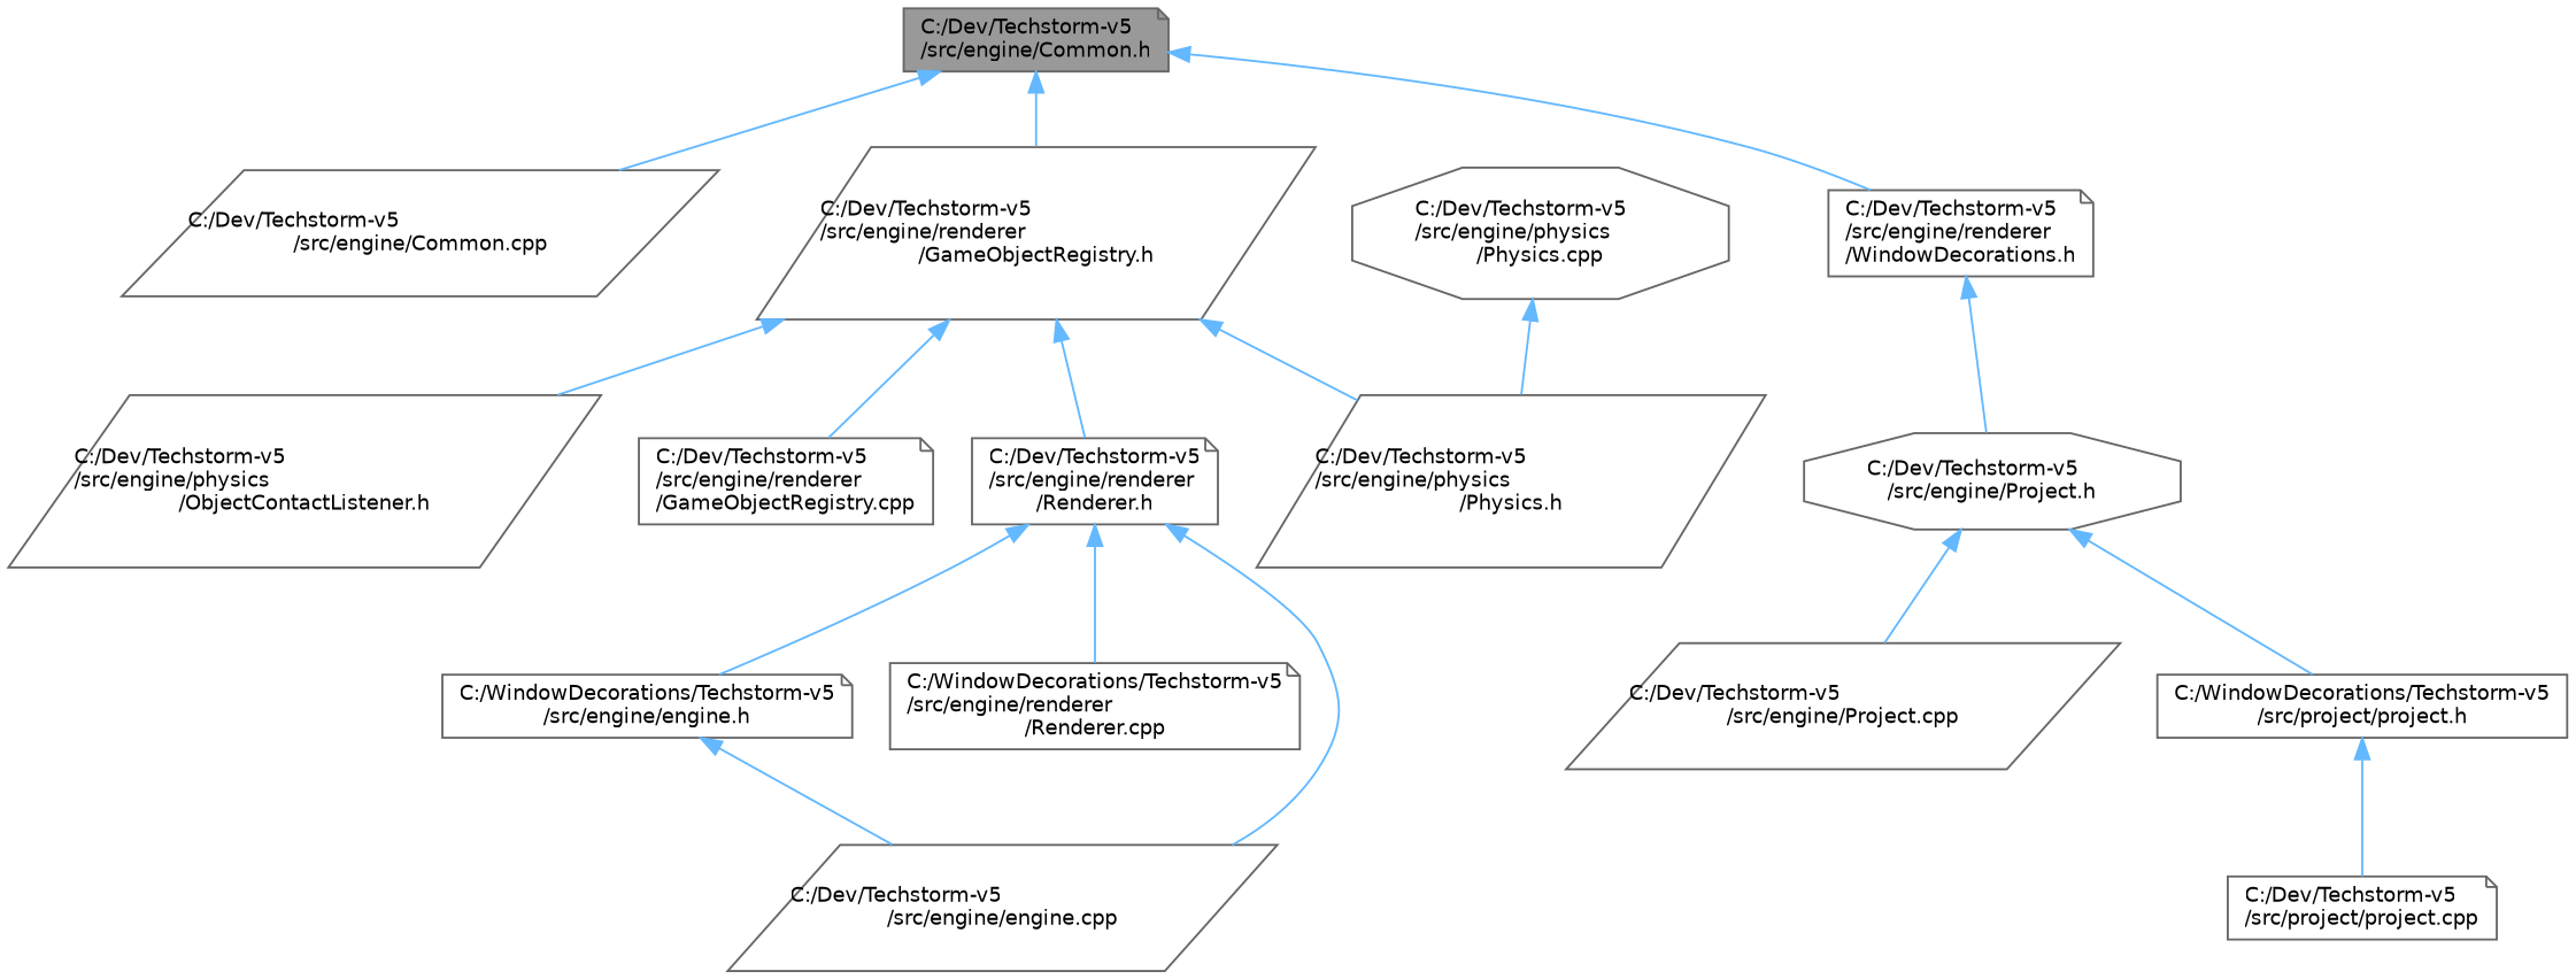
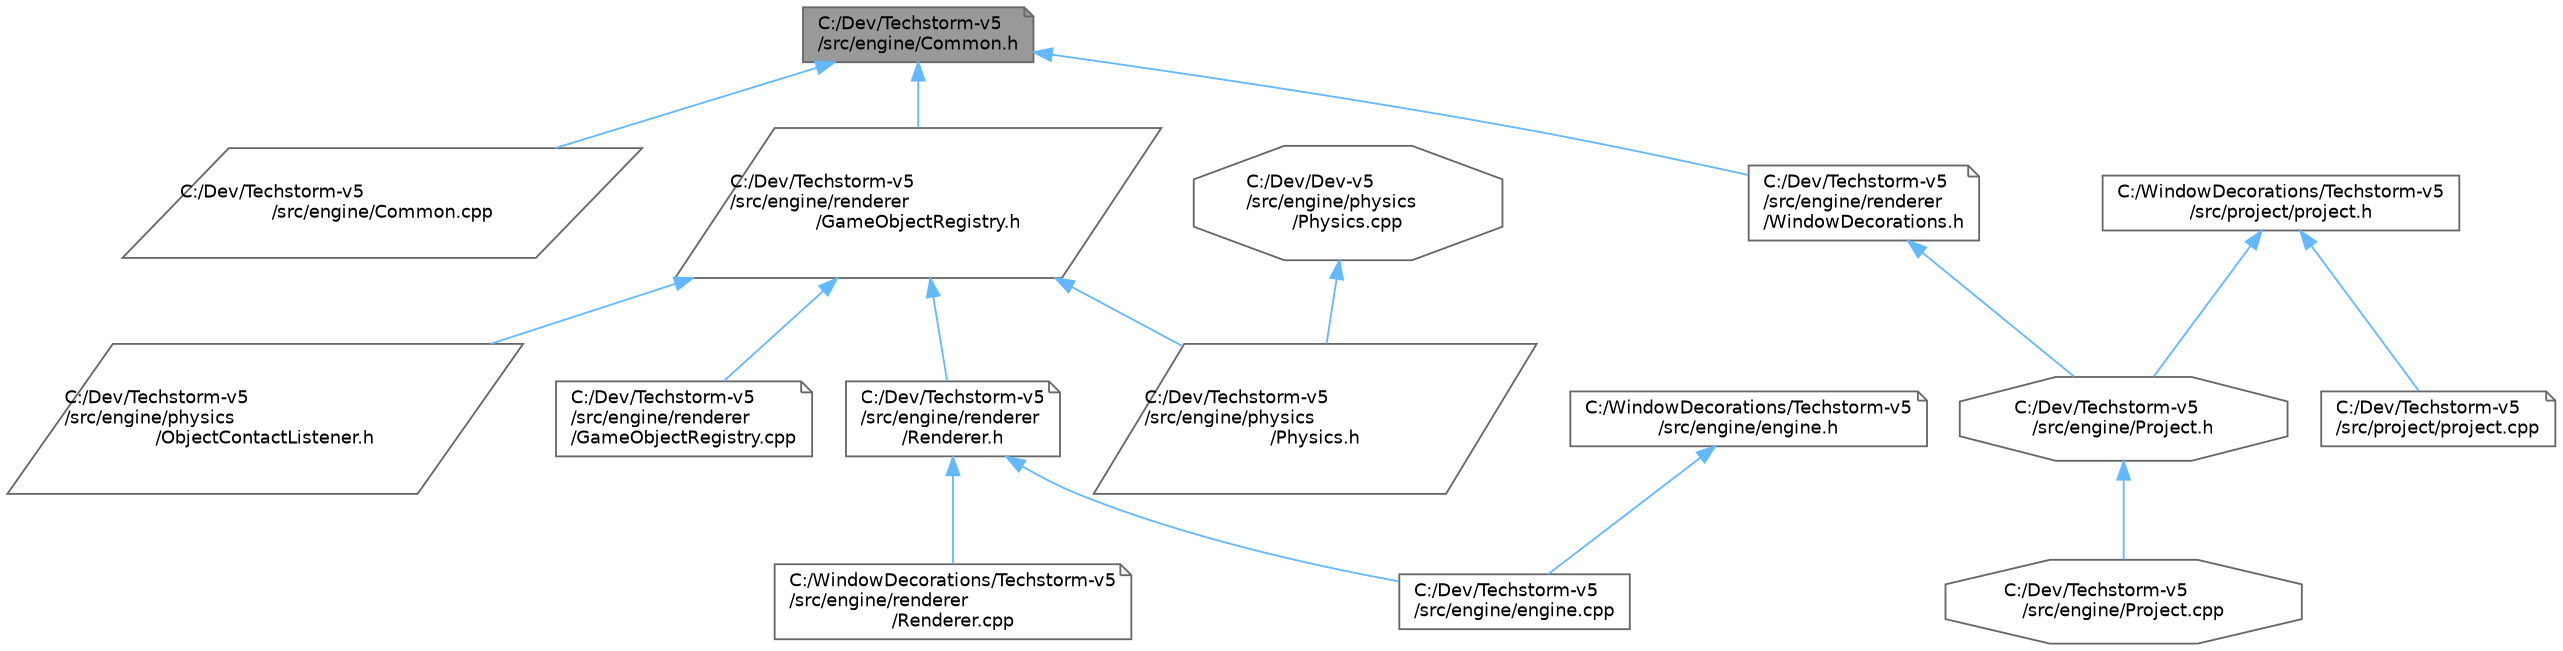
  digraph {
    node [color=grey40 fillcolor=white fontname=Helvetica fontsize=10 shape=note style=filled]
    edge [color=steelblue1 dir=back fontname=Helvetica fontsize=10 labelfontname=Helvetica labelfontsize=10 style=solid]
    n1 [color=gray40 fillcolor=grey60 fontcolor=black height=0.2 label="C:/Dev/Techstorm-v5\l/src/engine/Common.h" width=0.4]
    n2 [height=0.2 label="C:/Dev/Techstorm-v5\l/src/engine/Common.cpp" shape=parallelogram width=0.4]
    n3 [height=0.2 label="C:/Dev/Techstorm-v5\l/src/engine/renderer\l/GameObjectRegistry.h" shape=parallelogram width=0.4]
    n4 [height=0.2 label="C:/Dev/Techstorm-v5\l/src/engine/renderer\l/WindowDecorations.h" width=0.4]
    n5 [height=0.2 label="C:/Dev/Techstorm-v5\l/src/engine/physics\l/ObjectContactListener.h" shape=parallelogram width=0.4]
    n6 [height=0.2 label="C:/Dev/Techstorm-v5\l/src/engine/physics\l/Physics.h" shape=parallelogram width=0.4]
    n7 [height=0.2 label="C:/Dev/Techstorm-v5\l/src/engine/renderer\l/GameObjectRegistry.cpp" width=0.4]
    n8 [height=0.2 label="C:/Dev/Techstorm-v5\l/src/engine/renderer\l/Renderer.h" width=0.4]
    n9 [height=0.2 label="C:/Dev/Techstorm-v5\l/src/engine/Project.h" shape=octagon width=0.4]
    n10 [height=0.2 label="C:/WindowDecorations/Techstorm-v5\l/src/engine/engine.h" width=0.4]
    n11 [height=0.2 label="C:/WindowDecorations/Techstorm-v5\l/src/engine/renderer\l/Renderer.cpp" width=0.4]
-   n12 [height=0.2 label="C:/Dev/Techstorm-v5\l/src/engine/engine.cpp" shape=parallelogram width=0.4]
-   n13 [height=0.2 label="C:/Dev/Techstorm-v5\l/src/engine/physics\l/Physics.cpp" shape=octagon width=0.4]
-   n14 [height=0.2 label="C:/Dev/Techstorm-v5\l/src/engine/Project.cpp" shape=parallelogram width=0.4]
+   n12 [height=0.2 label="C:/Dev/Techstorm-v5\l/src/engine/engine.cpp" shape=box width=0.4]
+   n13 [height=0.2 label="C:/Dev/Dev-v5\l/src/engine/physics\l/Physics.cpp" shape=octagon width=0.4]
+   n14 [height=0.2 label="C:/Dev/Techstorm-v5\l/src/engine/Project.cpp" shape=octagon width=0.4]
    n15 [height=0.2 label="C:/WindowDecorations/Techstorm-v5\l/src/project/project.h" shape=box width=0.4]
    n16 [height=0.2 label="C:/Dev/Techstorm-v5\l/src/project/project.cpp" width=0.4]
    n1 -> n2
    n1 -> n3
    n1 -> n4
    n3 -> n5
    n3 -> n6
    n3 -> n7
    n3 -> n8
    n4 -> n9
-   n8 -> n10
    n8 -> n11
    n8 -> n12
    n9 -> n14
-   n9 -> n15
+   n15 -> n9
    n10 -> n12
    n13 -> n6
    n15 -> n16
  }
